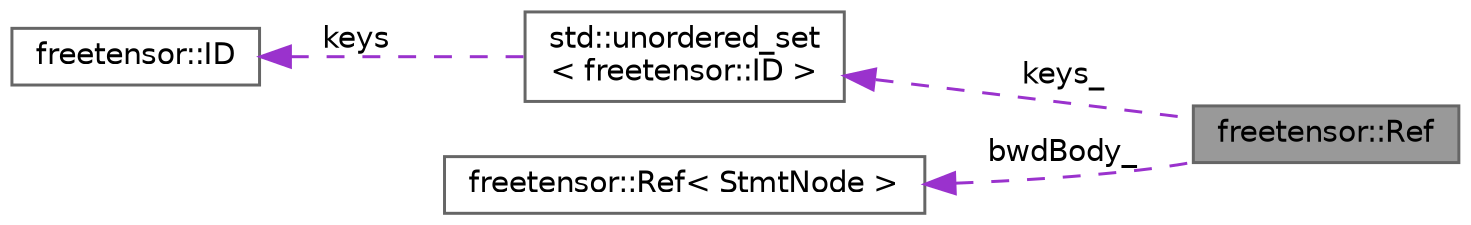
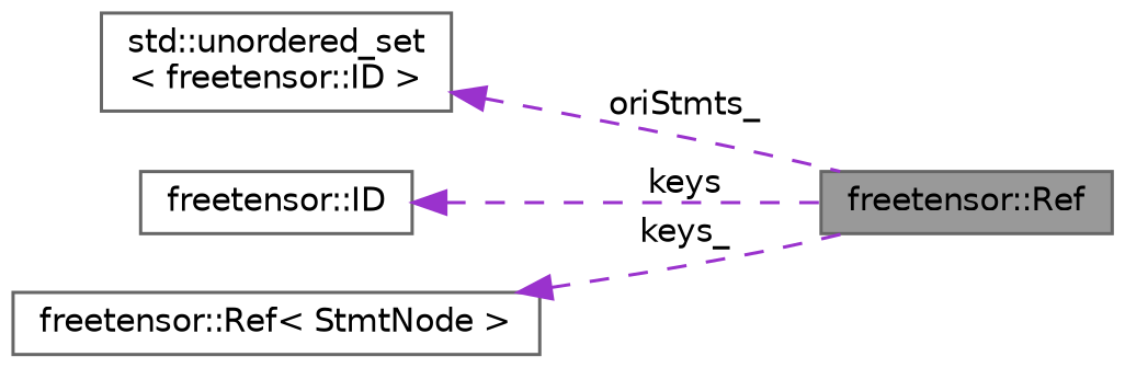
  digraph {
    rankdir=LR
    node [color=gray40 fillcolor=white fontname=Helvetica fontsize=10 shape=box style=filled]
    edge [color=darkorchid3 dir=back fontname=Helvetica fontsize=10 labelfontname=Helvetica labelfontsize=10 style=dashed]
    n1 [fillcolor=grey60 fontcolor=black height=0.2 label="freetensor::Ref" width=0.4]
    n2 [height=0.2 label="std::unordered_set\l\< freetensor::ID \>" width=0.4]
    n3 [height=0.2 label="freetensor::ID" width=0.4]
    n4 [height=0.2 label="freetensor::Ref\< StmtNode \>" width=0.4]
-   n2 -> n1 [label=" keys_"]
-   n3 -> n2 [label=" keys"]
-   n4 -> n1 [label=" bwdBody_"]
+   n2 -> n1 [label=" oriStmts_"]
+   n3 -> n1 [label=" keys"]
+   n4 -> n1 [label=" keys_"]
  }
